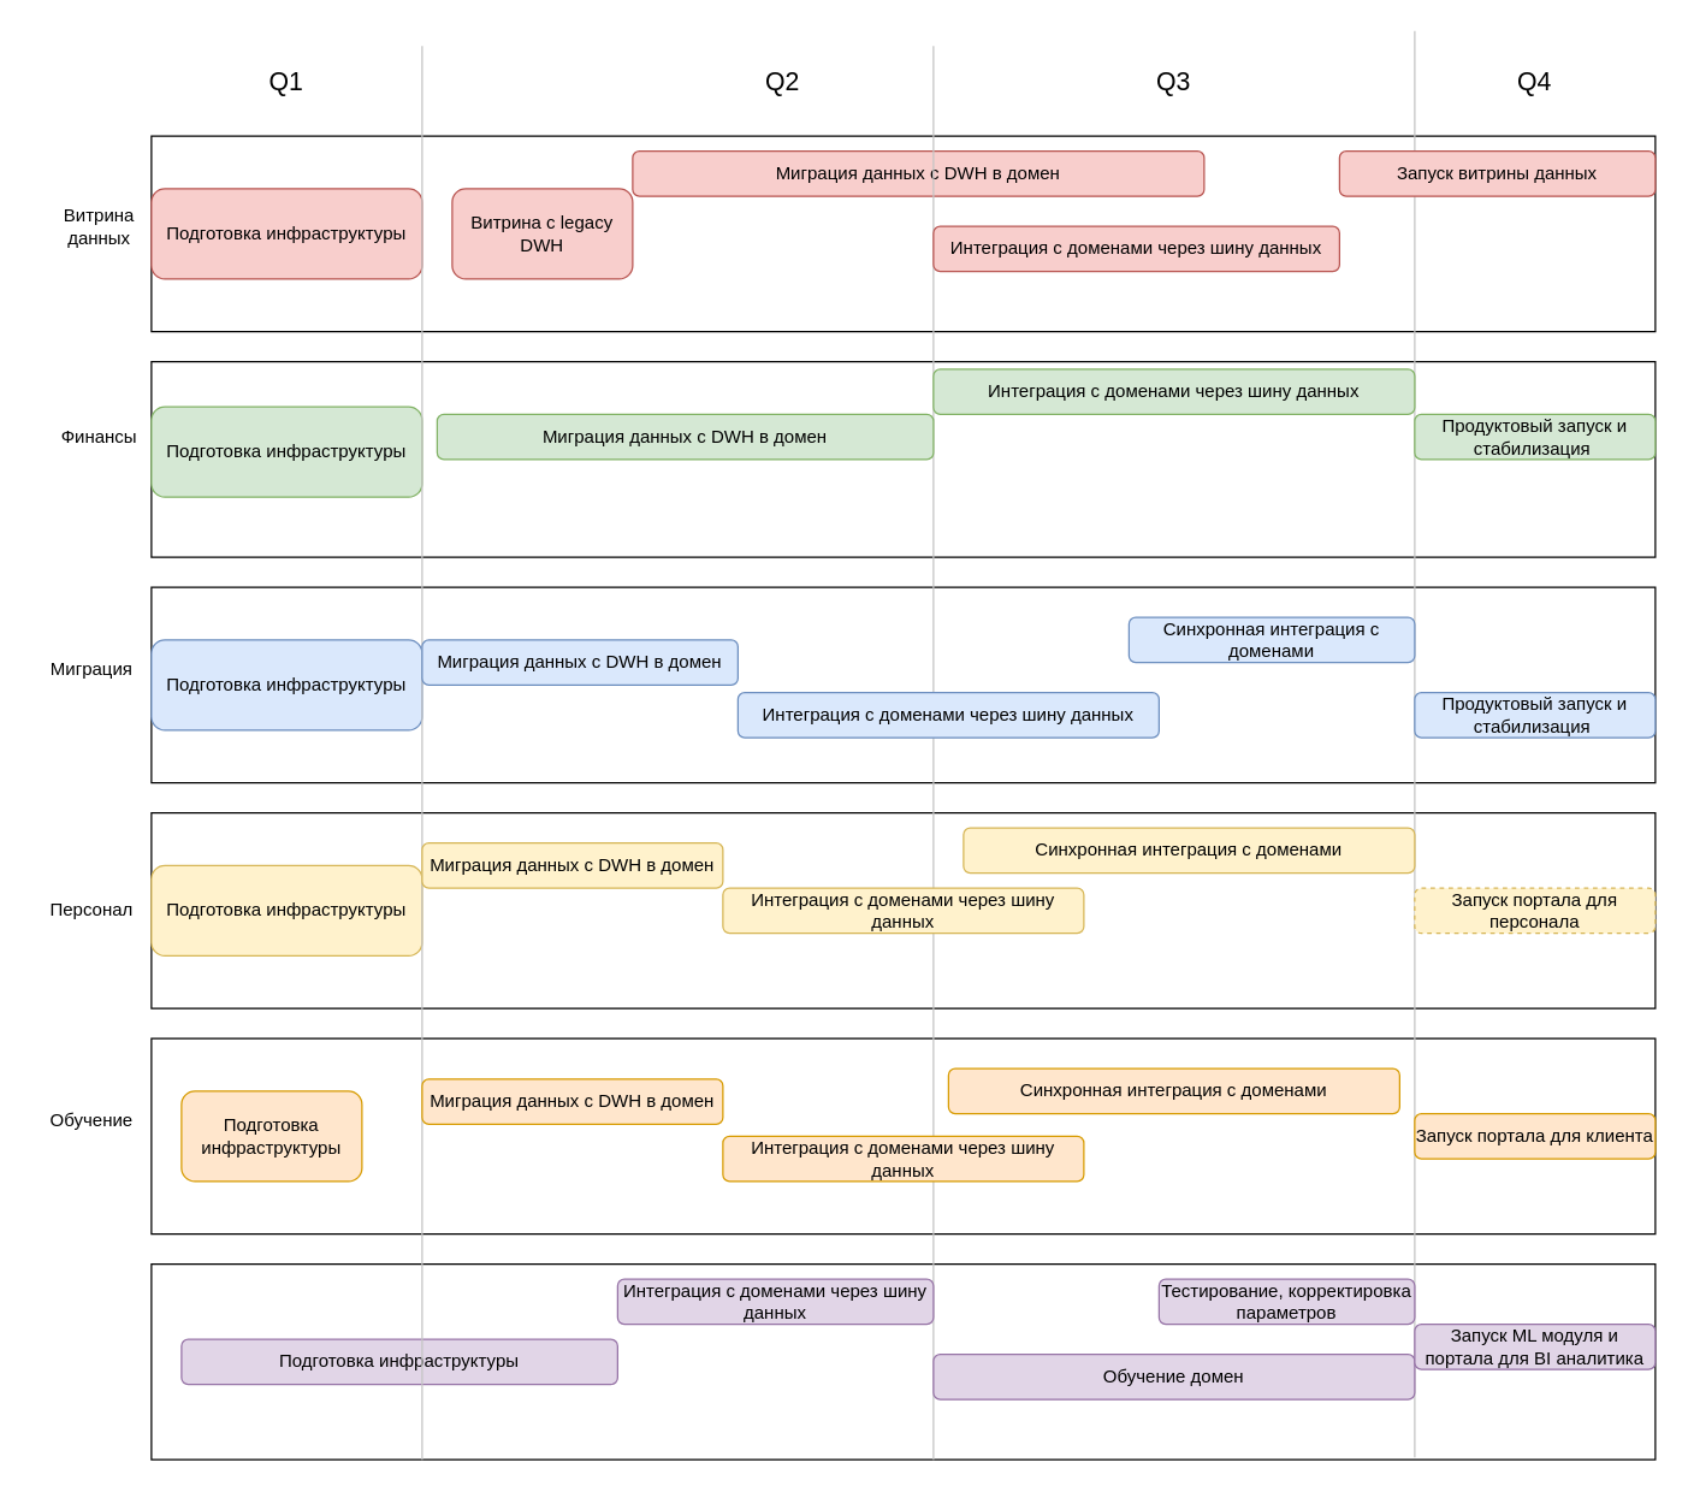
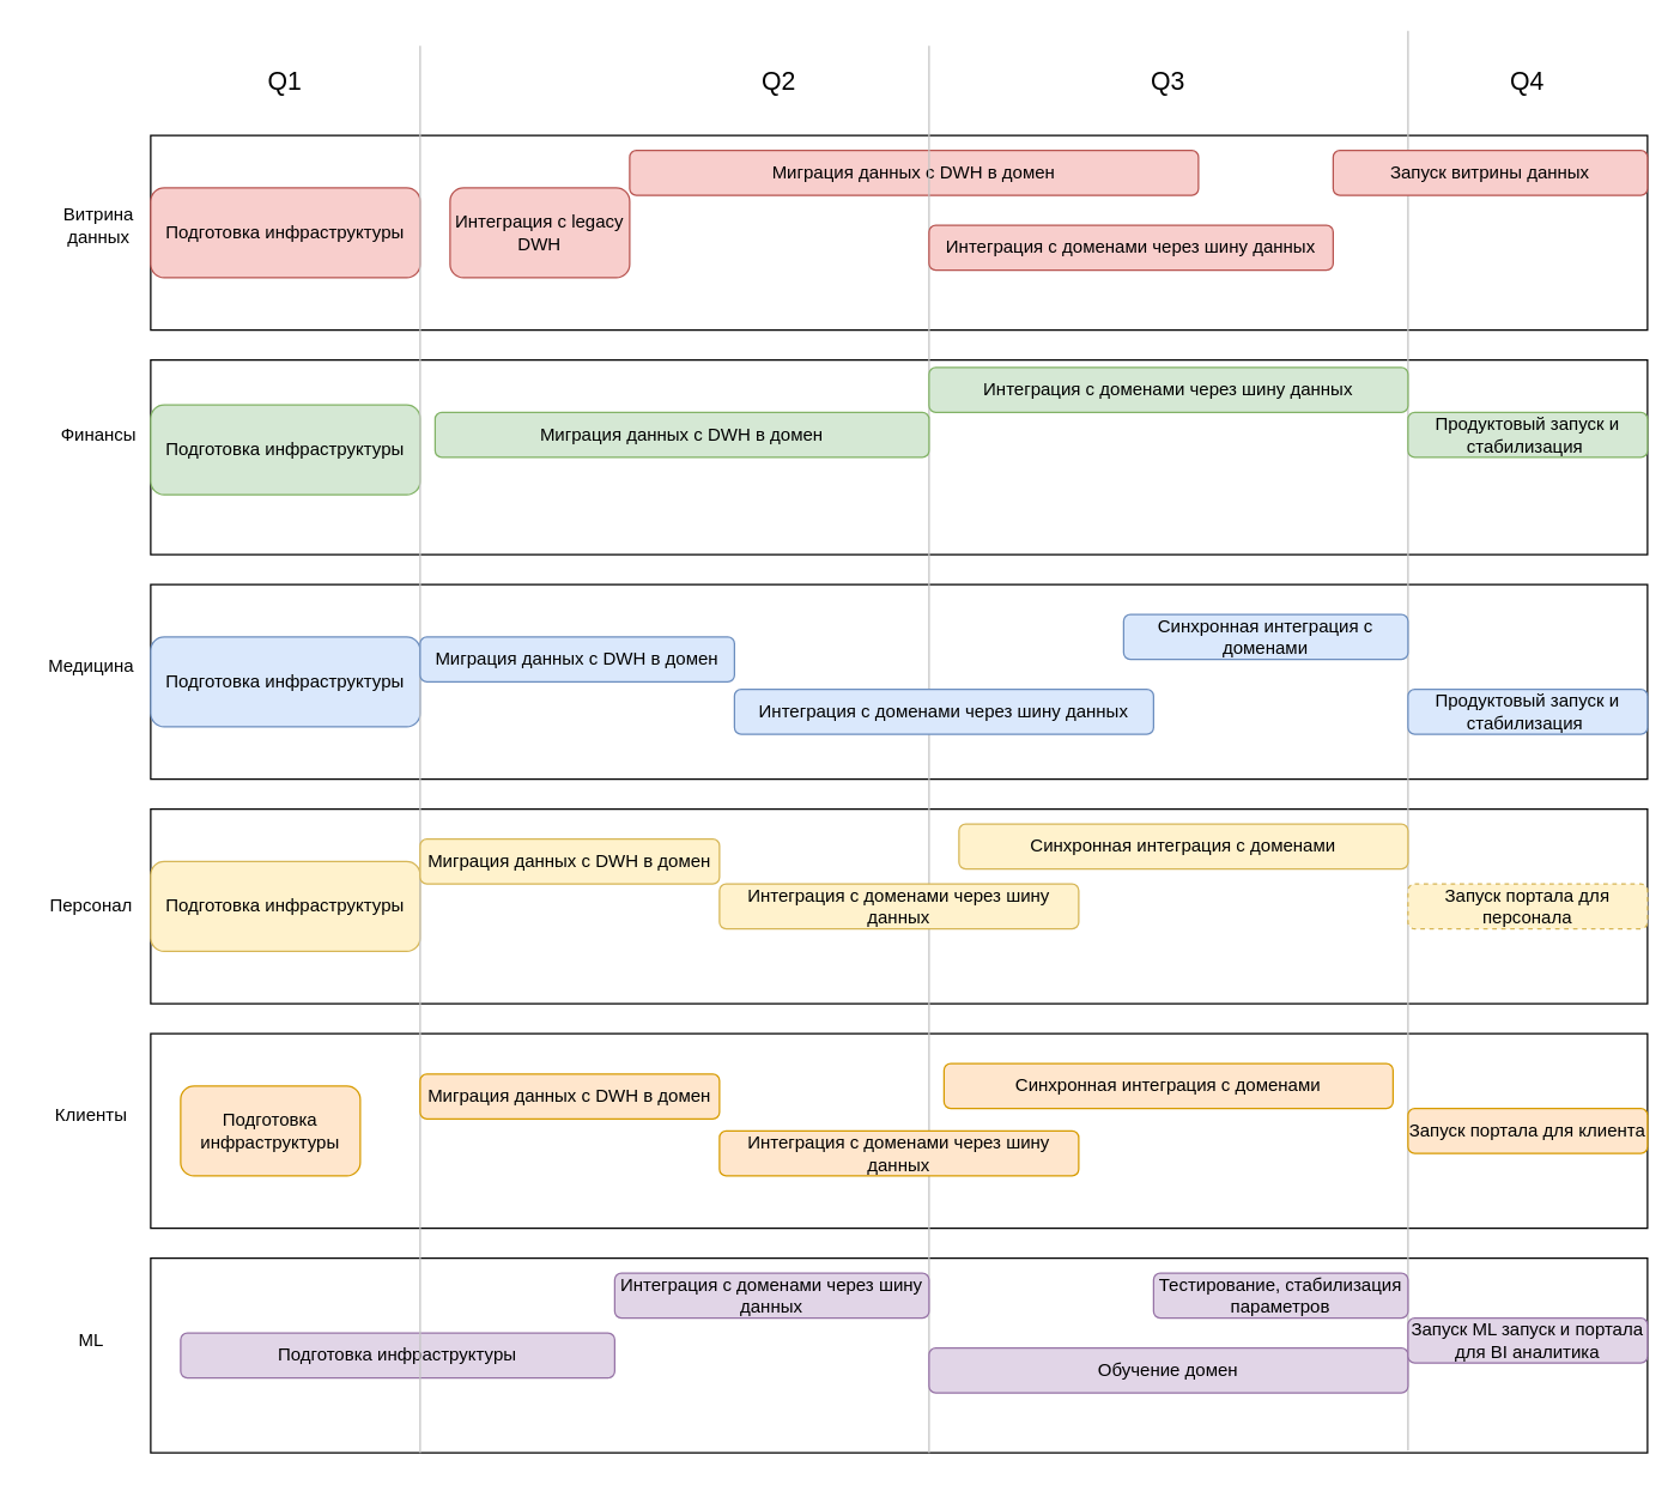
  <mxCell id="0" />
  <mxCell id="1" parent="0" />
  <mxCell id="2" value="" style="rounded=0;whiteSpace=wrap;html=1;" vertex="1" parent="1"><mxGeometry x="100" y="90" width="1000" height="130" as="geometry" /></mxCell>
  <mxCell id="3" value="" style="rounded=0;whiteSpace=wrap;html=1;" vertex="1" parent="1"><mxGeometry x="100" y="240" width="1000" height="130" as="geometry" /></mxCell>
  <mxCell id="4" value="" style="rounded=0;whiteSpace=wrap;html=1;" vertex="1" parent="1"><mxGeometry x="100" y="390" width="1000" height="130" as="geometry" /></mxCell>
  <mxCell id="5" value="" style="rounded=0;whiteSpace=wrap;html=1;" vertex="1" parent="1"><mxGeometry x="100" y="540" width="1000" height="130" as="geometry" /></mxCell>
  <mxCell id="6" value="Витрина&lt;div&gt;данных&lt;/div&gt;" style="text;html=1;align=center;verticalAlign=middle;resizable=0;points=[];autosize=1;strokeColor=none;fillColor=none;" vertex="1" parent="1"><mxGeometry x="30" y="130" width="70" height="40" as="geometry" /></mxCell>
  <mxCell id="7" value="Финансы" style="text;html=1;align=center;verticalAlign=middle;resizable=0;points=[];autosize=1;strokeColor=none;fillColor=none;" vertex="1" parent="1"><mxGeometry x="25" y="275" width="80" height="30" as="geometry" /></mxCell>
- <mxCell id="8" value="Миграция" style="text;html=1;align=center;verticalAlign=middle;resizable=0;points=[];autosize=1;strokeColor=none;fillColor=none;" vertex="1" parent="1"><mxGeometry y="430" width="80" height="30" as="geometry" x="20" /></mxCell>
+ <mxCell id="8" value="Медицина" style="text;html=1;align=center;verticalAlign=middle;resizable=0;points=[];autosize=1;strokeColor=none;fillColor=none;" vertex="1" parent="1"><mxGeometry y="430" width="80" height="30" as="geometry" x="20" /></mxCell>
  <mxCell id="9" value="Персонал" style="text;html=1;align=center;verticalAlign=middle;resizable=0;points=[];autosize=1;strokeColor=none;fillColor=none;" vertex="1" parent="1"><mxGeometry y="590" width="80" height="30" as="geometry" x="20" /></mxCell>
  <mxCell id="10" value="" style="rounded=0;whiteSpace=wrap;html=1;" vertex="1" parent="1"><mxGeometry x="100" y="690" width="1000" height="130" as="geometry" /></mxCell>
- <mxCell id="11" value="Обучение" style="text;html=1;align=center;verticalAlign=middle;resizable=0;points=[];autosize=1;strokeColor=none;fillColor=none;" vertex="1" parent="1"><mxGeometry x="25" y="730" width="70" height="30" as="geometry" /></mxCell>
+ <mxCell id="11" value="Клиенты" style="text;html=1;align=center;verticalAlign=middle;resizable=0;points=[];autosize=1;strokeColor=none;fillColor=none;" vertex="1" parent="1"><mxGeometry x="25" y="730" width="70" height="30" as="geometry" /></mxCell>
  <mxCell id="12" value="" style="rounded=0;whiteSpace=wrap;html=1;" vertex="1" parent="1"><mxGeometry x="100" y="840" width="1000" height="130" as="geometry" /></mxCell>
+ <mxCell id="13" value="ML" style="text;html=1;align=center;verticalAlign=middle;resizable=0;points=[];autosize=1;strokeColor=none;fillColor=none;" vertex="1" parent="1"><mxGeometry x="40" y="880" width="40" height="30" as="geometry" /></mxCell>
  <mxCell id="14" value="Подготовка инфраструктуры" style="rounded=1;whiteSpace=wrap;html=1;fillColor=#f8cecc;strokeColor=#b85450;" vertex="1" parent="1"><mxGeometry x="100" y="125" width="180" height="60" as="geometry" /></mxCell>
  <mxCell id="15" value="Подготовка инфраструктуры" style="rounded=1;whiteSpace=wrap;html=1;fillColor=#d5e8d4;strokeColor=#82b366;" vertex="1" parent="1"><mxGeometry x="100" y="270" width="180" height="60" as="geometry" /></mxCell>
  <mxCell id="16" value="Подготовка инфраструктуры" style="rounded=1;whiteSpace=wrap;html=1;fillColor=#dae8fc;strokeColor=#6c8ebf;" vertex="1" parent="1"><mxGeometry x="100" y="425" width="180" height="60" as="geometry" /></mxCell>
  <mxCell id="17" value="Подготовка инфраструктуры" style="rounded=1;whiteSpace=wrap;html=1;fillColor=#fff2cc;strokeColor=#d6b656;" vertex="1" parent="1"><mxGeometry x="100" y="575" width="180" height="60" as="geometry" /></mxCell>
  <mxCell id="18" value="Подготовка инфраструктуры" style="rounded=1;whiteSpace=wrap;html=1;fillColor=#ffe6cc;strokeColor=#d79b00;" vertex="1" parent="1"><mxGeometry x="120" y="725" width="120" height="60" as="geometry" /></mxCell>
  <mxCell id="19" value="Подготовка инфраструктуры" style="rounded=1;whiteSpace=wrap;html=1;fillColor=#e1d5e7;strokeColor=#9673a6;" vertex="1" parent="1"><mxGeometry x="120" y="890" width="290" height="30" as="geometry" /></mxCell>
- <mxCell id="20" value="Витрина с legacy DWH" style="rounded=1;whiteSpace=wrap;html=1;fillColor=#f8cecc;strokeColor=#b85450;" vertex="1" parent="1"><mxGeometry x="300" y="125" width="120" height="60" as="geometry" /></mxCell>
+ <mxCell id="20" value="Интеграция с legacy DWH" style="rounded=1;whiteSpace=wrap;html=1;fillColor=#f8cecc;strokeColor=#b85450;" vertex="1" parent="1"><mxGeometry x="300" y="125" width="120" height="60" as="geometry" /></mxCell>
  <mxCell id="21" value="" style="endArrow=none;html=1;rounded=0;strokeColor=#C4C4C4;" edge="1" parent="1"><mxGeometry width="50" height="50" relative="1" as="geometry"><mxPoint x="280" y="970" as="sourcePoint" /><mxPoint x="280" y="30" as="targetPoint" /></mxGeometry></mxCell>
  <mxCell id="22" value="&lt;font style=&quot;font-size: 17px;&quot;&gt;Q1&lt;/font&gt;" style="text;html=1;align=center;verticalAlign=middle;whiteSpace=wrap;rounded=0;" vertex="1" parent="1"><mxGeometry x="160" y="40" width="60" height="30" as="geometry" /></mxCell>
  <mxCell id="23" value="Миграция данных с DWH в домен" style="rounded=1;whiteSpace=wrap;html=1;fillColor=#f8cecc;strokeColor=#b85450;" vertex="1" parent="1"><mxGeometry x="420" y="100" width="380" height="30" as="geometry" /></mxCell>
  <mxCell id="24" value="&lt;font style=&quot;font-size: 17px;&quot;&gt;Q2&lt;/font&gt;" style="text;html=1;align=center;verticalAlign=middle;whiteSpace=wrap;rounded=0;" vertex="1" parent="1"><mxGeometry x="490" y="40" width="60" height="30" as="geometry" /></mxCell>
  <mxCell id="25" value="" style="endArrow=none;html=1;rounded=0;strokeColor=#C4C4C4;" edge="1" parent="1"><mxGeometry width="50" height="50" relative="1" as="geometry"><mxPoint x="620" y="970" as="sourcePoint" /><mxPoint x="620" y="30" as="targetPoint" /></mxGeometry></mxCell>
  <mxCell id="26" value="Интеграция с доменами через шину данных" style="rounded=1;whiteSpace=wrap;html=1;fillColor=#f8cecc;strokeColor=#b85450;" vertex="1" parent="1"><mxGeometry x="620" y="150" width="270" height="30" as="geometry" /></mxCell>
  <mxCell id="27" value="" style="endArrow=none;html=1;rounded=0;strokeColor=#C4C4C4;exitX=0.84;exitY=0.989;exitDx=0;exitDy=0;exitPerimeter=0;" edge="1" parent="1" source="12"><mxGeometry width="50" height="50" relative="1" as="geometry"><mxPoint x="940" y="960" as="sourcePoint" /><mxPoint x="940" y="20" as="targetPoint" /></mxGeometry></mxCell>
  <mxCell id="28" value="&lt;font style=&quot;font-size: 17px;&quot;&gt;Q3&lt;/font&gt;" style="text;html=1;align=center;verticalAlign=middle;whiteSpace=wrap;rounded=0;" vertex="1" parent="1"><mxGeometry x="750" y="40" width="60" height="30" as="geometry" /></mxCell>
  <mxCell id="29" value="&lt;font style=&quot;font-size: 17px;&quot;&gt;Q4&lt;/font&gt;" style="text;html=1;align=center;verticalAlign=middle;whiteSpace=wrap;rounded=0;" vertex="1" parent="1"><mxGeometry x="990" y="40" width="60" height="30" as="geometry" /></mxCell>
  <mxCell id="30" value="Запуск витрины данных" style="rounded=1;whiteSpace=wrap;html=1;fillColor=#f8cecc;strokeColor=#b85450;" vertex="1" parent="1"><mxGeometry x="890" y="100" width="210" height="30" as="geometry" /></mxCell>
  <mxCell id="31" value="Миграция данных с DWH в домен" style="rounded=1;whiteSpace=wrap;html=1;fillColor=#d5e8d4;strokeColor=#82b366;" vertex="1" parent="1"><mxGeometry x="290" y="275" width="330" height="30" as="geometry" /></mxCell>
  <mxCell id="32" value="Интеграция с доменами через шину данных" style="rounded=1;whiteSpace=wrap;html=1;fillColor=#d5e8d4;strokeColor=#82b366;" vertex="1" parent="1"><mxGeometry x="620" y="245" width="320" height="30" as="geometry" /></mxCell>
  <mxCell id="33" value="Продуктовый запуск и стабилизация&amp;nbsp;" style="rounded=1;whiteSpace=wrap;html=1;fillColor=#d5e8d4;strokeColor=#82b366;" vertex="1" parent="1"><mxGeometry x="940" y="275" width="160" height="30" as="geometry" /></mxCell>
  <mxCell id="34" value="Миграция данных с DWH в домен" style="rounded=1;whiteSpace=wrap;html=1;fillColor=#dae8fc;strokeColor=#6c8ebf;" vertex="1" parent="1"><mxGeometry x="280" y="425" width="210" height="30" as="geometry" /></mxCell>
  <mxCell id="35" value="Синхронная интеграция с доменами" style="rounded=1;whiteSpace=wrap;html=1;fillColor=#dae8fc;strokeColor=#6c8ebf;" vertex="1" parent="1"><mxGeometry x="750" y="410" width="190" height="30" as="geometry" /></mxCell>
  <mxCell id="36" value="Интеграция с доменами через шину данных" style="rounded=1;whiteSpace=wrap;html=1;fillColor=#dae8fc;strokeColor=#6c8ebf;" vertex="1" parent="1"><mxGeometry x="490" y="460" width="280" height="30" as="geometry" /></mxCell>
  <mxCell id="37" value="Продуктовый запуск и стабилизация&amp;nbsp;" style="rounded=1;whiteSpace=wrap;html=1;fillColor=#dae8fc;strokeColor=#6c8ebf;" vertex="1" parent="1"><mxGeometry x="940" y="460" width="160" height="30" as="geometry" /></mxCell>
  <mxCell id="38" value="Миграция данных с DWH в домен" style="rounded=1;whiteSpace=wrap;html=1;fillColor=#fff2cc;strokeColor=#d6b656;" vertex="1" parent="1"><mxGeometry x="280" y="560" width="200" height="30" as="geometry" /></mxCell>
  <mxCell id="39" value="Интеграция с доменами через шину данных" style="rounded=1;whiteSpace=wrap;html=1;fillColor=#fff2cc;strokeColor=#d6b656;" vertex="1" parent="1"><mxGeometry x="480" y="590" width="240" height="30" as="geometry" /></mxCell>
  <mxCell id="40" value="Синхронная интеграция с доменами" style="rounded=1;whiteSpace=wrap;html=1;fillColor=#fff2cc;strokeColor=#d6b656;" vertex="1" parent="1"><mxGeometry x="640" y="550" width="300" height="30" as="geometry" /></mxCell>
  <mxCell id="41" value="Запуск портала для персонала" style="rounded=1;whiteSpace=wrap;html=1;fillColor=#fff2cc;strokeColor=#d6b656;dashed=1;" vertex="1" parent="1"><mxGeometry x="940" y="590" width="160" height="30" as="geometry" /></mxCell>
  <mxCell id="42" value="Миграция данных с DWH в домен" style="rounded=1;whiteSpace=wrap;html=1;fillColor=#ffe6cc;strokeColor=#d79b00;" vertex="1" parent="1"><mxGeometry x="280" y="717" width="200" height="30" as="geometry" /></mxCell>
  <mxCell id="43" value="Интеграция с доменами через шину данных" style="rounded=1;whiteSpace=wrap;html=1;fillColor=#ffe6cc;strokeColor=#d79b00;" vertex="1" parent="1"><mxGeometry x="480" y="755" width="240" height="30" as="geometry" /></mxCell>
  <mxCell id="44" value="Синхронная интеграция с доменами" style="rounded=1;whiteSpace=wrap;html=1;fillColor=#ffe6cc;strokeColor=#d79b00;" vertex="1" parent="1"><mxGeometry x="630" y="710" width="300" height="30" as="geometry" /></mxCell>
  <mxCell id="45" value="Запуск портала для клиента" style="rounded=1;whiteSpace=wrap;html=1;fillColor=#ffe6cc;strokeColor=#d79b00;" vertex="1" parent="1"><mxGeometry x="940" y="740" width="160" height="30" as="geometry" /></mxCell>
  <mxCell id="46" value="Интеграция с доменами через шину данных" style="rounded=1;whiteSpace=wrap;html=1;fillColor=#e1d5e7;strokeColor=#9673a6;" vertex="1" parent="1"><mxGeometry x="410" y="850" width="210" height="30" as="geometry" /></mxCell>
  <mxCell id="47" value="Обучение домен" style="rounded=1;whiteSpace=wrap;html=1;fillColor=#e1d5e7;strokeColor=#9673a6;" vertex="1" parent="1"><mxGeometry x="620" y="900" width="320" height="30" as="geometry" /></mxCell>
- <mxCell id="48" value="Тестирование, корректировка параметров" style="rounded=1;whiteSpace=wrap;html=1;fillColor=#e1d5e7;strokeColor=#9673a6;" vertex="1" parent="1"><mxGeometry x="770" y="850" width="170" height="30" as="geometry" /></mxCell>
- <mxCell id="49" value="Запуск ML модуля и портала для BI аналитика" style="rounded=1;whiteSpace=wrap;html=1;fillColor=#e1d5e7;strokeColor=#9673a6;" vertex="1" parent="1"><mxGeometry x="940" y="880" width="160" height="30" as="geometry" /></mxCell>
+ <mxCell id="48" value="Тестирование, стабилизация параметров" style="rounded=1;whiteSpace=wrap;html=1;fillColor=#e1d5e7;strokeColor=#9673a6;" vertex="1" parent="1"><mxGeometry x="770" y="850" width="170" height="30" as="geometry" /></mxCell>
+ <mxCell id="49" value="Запуск ML запуск и портала для BI аналитика" style="rounded=1;whiteSpace=wrap;html=1;fillColor=#e1d5e7;strokeColor=#9673a6;" vertex="1" parent="1"><mxGeometry x="940" y="880" width="160" height="30" as="geometry" /></mxCell>
